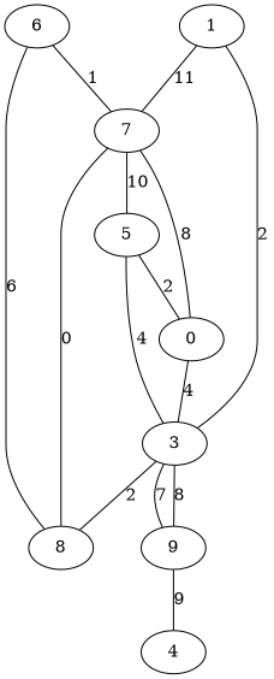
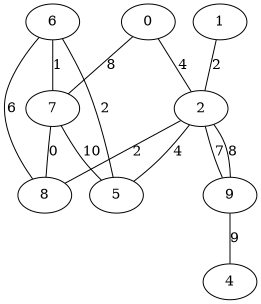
  graph {
    6
    7
    8
    5
-   2 [label=3]
+   2
    n6 [label=9]
    4
    0
    1
    6 -- 7 [label=1]
    6 -- 8 [label=6]
    7 -- 8 [label=0]
    7 -- 5 [label=10]
-   5 -- 0 [label=2]
+   5 -- 6 [label=2]
    2 -- 8 [label=2]
    2 -- 5 [label=4]
    2 -- n6 [label=7]
    n6 -- 2 [label=8]
    n6 -- 4 [label=9]
    0 -- 7 [label=8]
    0 -- 2 [label=4]
-   1 -- 7 [label=11]
    1 -- 2 [label=2]
  }
